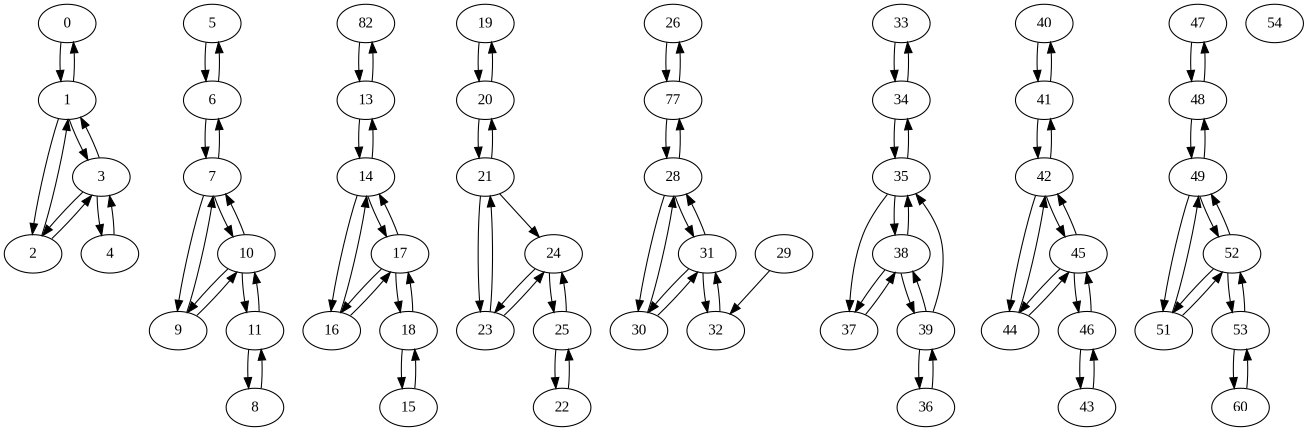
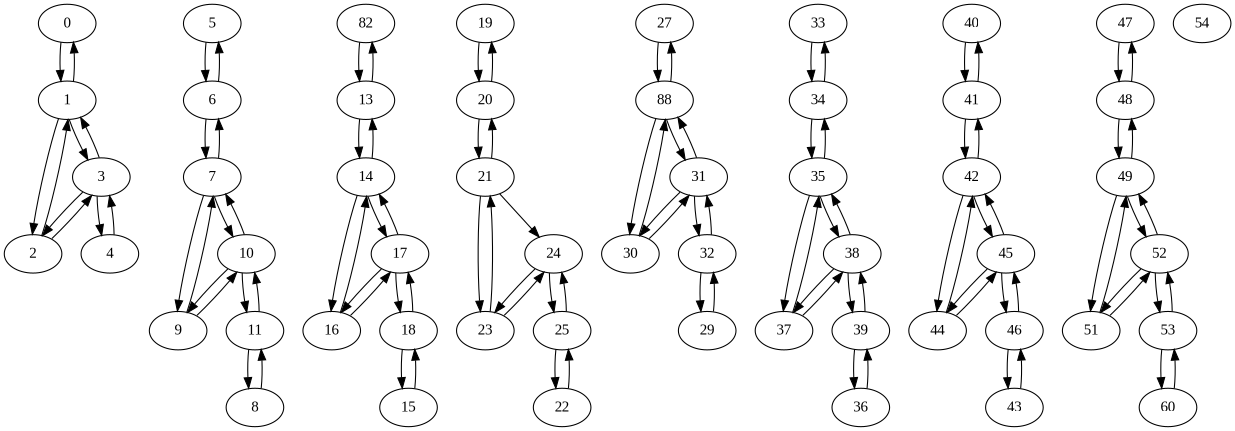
  digraph {
    fontname="Liberation Serif"
    node [fontname="Liberation Serif" op_id=-1 op_idx=-1 opcode=getelementptr]
    edge [fontname="Liberation Serif"]
    0 [asm="  %1 = load float* %a, align 4" opcode=load]
    1 [asm="  %2 = fmul float %1, 0x3FF19999A0000000, !op.id !1, !op.idx !1" op_id=0 op_idx=0 opcode=fmul]
    2 [asm="  %3 = fcmp olt float %2, 2.000000e+00, !op.id !2, !op.idx !1" op_id=1 op_idx=0 opcode=fcmp]
    3 [asm="  %.if.sel = select i1 %3, float 1.000000e+00, float %2, !op.id !3, !op.idx !1" op_id=2 op_idx=0 opcode=select]
    4 [asm="  store float %.if.sel, float* %b" opcode=store]
    5 [asm="  %4 = getelementptr inbounds float* %a, i64 1"]
    6 [asm="  %5 = load float* %4, align 4" opcode=load]
    7 [asm="  %6 = fmul float %5, 0x3FF3333340000000, !op.id !1, !op.idx !2" op_id=0 op_idx=1 opcode=fmul]
    9 [asm="  %8 = fcmp olt float %6, 2.000000e+00, !op.id !2, !op.idx !2" op_id=1 op_idx=1 opcode=fcmp]
    10 [asm="  %.if.sel.1 = select i1 %8, float 1.000000e+00, float %6, !op.id !3, !op.idx !2" op_id=2 op_idx=1 opcode=select]
    11 [asm="  store float %.if.sel.1, float* %7" opcode=store]
    8 [asm="  %7 = getelementptr inbounds float* %b, i64 1"]
    n13 [asm="  %9 = getelementptr inbounds float* %a, i64 2" label=82]
    13 [asm="  %10 = load float* %9, align 4" opcode=load]
    14 [asm="  %11 = fmul float %10, 0x3FF4CCCCC0000000, !op.id !1, !op.idx !3" op_id=0 op_idx=2 opcode=fmul]
    16 [asm="  %13 = fcmp olt float %11, 2.000000e+00, !op.id !2, !op.idx !3" op_id=1 op_idx=2 opcode=fcmp]
    17 [asm="  %.if.sel.2 = select i1 %13, float 1.000000e+00, float %11, !op.id !3, !op.idx !3" op_id=2 op_idx=2 opcode=select]
    18 [asm="  store float %.if.sel.2, float* %12" opcode=store]
    15 [asm="  %12 = getelementptr inbounds float* %b, i64 2"]
    19 [asm="  %14 = getelementptr inbounds float* %a, i64 3"]
    20 [asm="  %15 = load float* %14, align 4" opcode=load]
    21 [asm="  %16 = fmul float %15, 0x3FF6666660000000, !op.id !1, !op.idx !4" op_id=0 op_idx=3 opcode=fmul]
    23 [asm="  %18 = fcmp olt float %16, 2.000000e+00, !op.id !2, !op.idx !4" op_id=1 op_idx=3 opcode=fcmp]
    24 [asm="  %.if.sel.3 = select i1 %18, float 1.000000e+00, float %16, !op.id !3, !op.idx !4" op_id=2 op_idx=3 opcode=select]
    25 [asm="  store float %.if.sel.3, float* %17" opcode=store]
    22 [asm="  %17 = getelementptr inbounds float* %b, i64 3"]
-   26 [asm="  %19 = getelementptr inbounds float* %a, i64 4"]
-   27 [asm="  %20 = load float* %19, align 4" opcode=load label=77]
-   28 [asm="  %21 = fmul float %20, 1.500000e+00, !op.id !1, !op.idx !5" op_id=0 op_idx=4 opcode=fmul]
+   27 [asm="  %20 = load float* %19, align 4" opcode=load]
+   28 [asm="  %21 = fmul float %20, 1.500000e+00, !op.id !1, !op.idx !5" op_id=0 op_idx=4 opcode=fmul label=88]
    30 [asm="  %23 = fcmp olt float %21, 2.000000e+00, !op.id !2, !op.idx !5" op_id=1 op_idx=4 opcode=fcmp]
    31 [asm="  %.if.sel.4 = select i1 %23, float 1.000000e+00, float %21, !op.id !3, !op.idx !5" op_id=2 op_idx=4 opcode=select]
    32 [asm="  store float %.if.sel.4, float* %22" opcode=store]
    29 [asm="  %22 = getelementptr inbounds float* %b, i64 4"]
    33 [asm="  %24 = getelementptr inbounds float* %a, i64 5"]
    34 [asm="  %25 = load float* %24, align 4" opcode=load]
    35 [asm="  %26 = fmul float %25, 0x3FF99999A0000000, !op.id !1, !op.idx !6" op_id=0 op_idx=5 opcode=fmul]
    37 [asm="  %28 = fcmp olt float %26, 2.000000e+00, !op.id !2, !op.idx !6" op_id=1 op_idx=5 opcode=fcmp]
    38 [asm="  %.if.sel.5 = select i1 %28, float 1.000000e+00, float %26, !op.id !3, !op.idx !6" op_id=2 op_idx=5 opcode=select]
    39 [asm="  store float %.if.sel.5, float* %27" opcode=store]
    36 [asm="  %27 = getelementptr inbounds float* %b, i64 5"]
    40 [asm="  %29 = getelementptr inbounds float* %a, i64 6"]
    41 [asm="  %30 = load float* %29, align 4" opcode=load]
    42 [asm="  %31 = fmul float %30, 0x3FFB333340000000, !op.id !1, !op.idx !7" op_id=0 op_idx=6 opcode=fmul]
    44 [asm="  %33 = fcmp olt float %31, 2.000000e+00, !op.id !2, !op.idx !7" op_id=1 op_idx=6 opcode=fcmp]
    45 [asm="  %.if.sel.6 = select i1 %33, float 1.000000e+00, float %31, !op.id !3, !op.idx !7" op_id=2 op_idx=6 opcode=select]
    46 [asm="  store float %.if.sel.6, float* %32" opcode=store]
    43 [asm="  %32 = getelementptr inbounds float* %b, i64 6"]
    47 [asm="  %34 = getelementptr inbounds float* %a, i64 7"]
    48 [asm="  %35 = load float* %34, align 4" opcode=load]
    49 [asm="  %36 = fmul float %35, 0x3FFCCCCCC0000000, !op.id !1, !op.idx !8" op_id=0 op_idx=7 opcode=fmul]
    51 [asm="  %38 = fcmp olt float %36, 2.000000e+00, !op.id !2, !op.idx !8" op_id=1 op_idx=7 opcode=fcmp]
    52 [asm="  %.if.sel.7 = select i1 %38, float 1.000000e+00, float %36, !op.id !3, !op.idx !8" op_id=2 op_idx=7 opcode=select]
    53 [asm="  store float %.if.sel.7, float* %37" opcode=store]
    n54 [asm="  %37 = getelementptr inbounds float* %b, i64 7" label=60]
    54 [asm="  ret void" opcode=ret]
    0 -> 1
    1 -> 0
    1 -> 2
    1 -> 3
    2 -> 1
    2 -> 3
    3 -> 1
    3 -> 2
    3 -> 4
    4 -> 3
    5 -> 6
    6 -> 5
    6 -> 7
    7 -> 6
    7 -> 9
    7 -> 10
    9 -> 7
    9 -> 10
    10 -> 7
    10 -> 9
    10 -> 11
    11 -> 10
    11 -> 8
    8 -> 11
    n13 -> 13
    13 -> n13
    13 -> 14
    14 -> 13
    14 -> 16
    14 -> 17
    16 -> 14
    16 -> 17
    17 -> 14
    17 -> 16
    17 -> 18
    18 -> 17
    18 -> 15
    15 -> 18
    19 -> 20
    20 -> 19
    20 -> 21
    21 -> 20
    21 -> 23
    21 -> 24
    23 -> 21
    23 -> 24
    24 -> 23
    24 -> 25
    25 -> 24
    25 -> 22
    22 -> 25
-   26 -> 27
-   27 -> 26
    27 -> 28
    28 -> 27
    28 -> 30
    28 -> 31
    30 -> 28
    30 -> 31
    31 -> 28
    31 -> 30
    31 -> 32
    32 -> 31
+   32 -> 29
    29 -> 32
    33 -> 34
    34 -> 33
    34 -> 35
    35 -> 34
    35 -> 37
    35 -> 38
-   39 -> 35
+   37 -> 35
    37 -> 38
    38 -> 35
    38 -> 37
    38 -> 39
    39 -> 38
    39 -> 36
    36 -> 39
    40 -> 41
    41 -> 40
    41 -> 42
    42 -> 41
    42 -> 44
    42 -> 45
    44 -> 42
    44 -> 45
    45 -> 42
    45 -> 44
    45 -> 46
    46 -> 45
    46 -> 43
    43 -> 46
    47 -> 48
    48 -> 47
    48 -> 49
    49 -> 48
    49 -> 51
    49 -> 52
    51 -> 49
    51 -> 52
    52 -> 49
    52 -> 51
    52 -> 53
    53 -> 52
    53 -> n54
    n54 -> 53
  }
